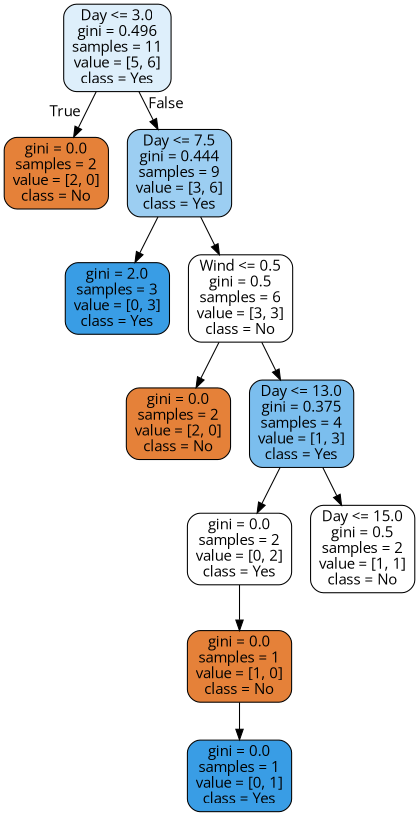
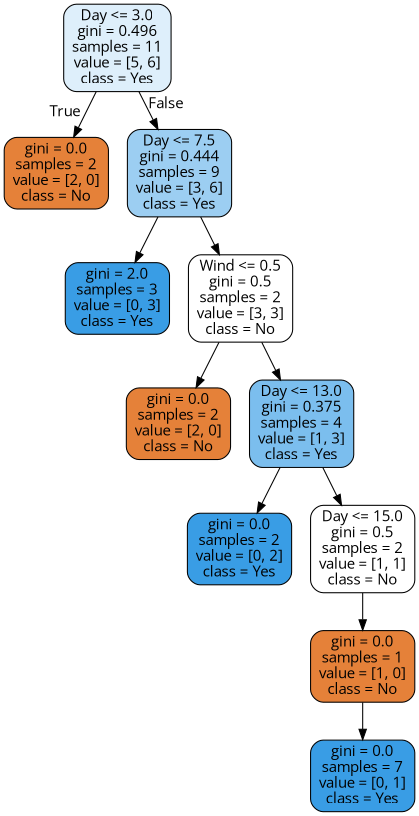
  digraph {
    fontname="Open Sans"
    node [color=black fillcolor="#e58139" fontname="Open Sans" shape=box style="filled, rounded"]
    edge [fontname="Open Sans"]
    n1 [fillcolor="#deeffb" label="Day <= 3.0\ngini = 0.496\nsamples = 11\nvalue = [5, 6]\nclass = Yes"]
    n2 [label="gini = 0.0\nsamples = 2\nvalue = [2, 0]\nclass = No"]
    n3 [fillcolor="#9ccef2" label="Day <= 7.5\ngini = 0.444\nsamples = 9\nvalue = [3, 6]\nclass = Yes"]
    n4 [fillcolor="#399de5" label="gini = 2.0\nsamples = 3\nvalue = [0, 3]\nclass = Yes"]
-   n5 [fillcolor="#ffffff" label="Wind <= 0.5\ngini = 0.5\nsamples = 6\nvalue = [3, 3]\nclass = No"]
+   n5 [fillcolor="#ffffff" label="Wind <= 0.5\ngini = 0.5\nsamples = 2\nvalue = [3, 3]\nclass = No"]
    n6 [label="gini = 0.0\nsamples = 2\nvalue = [2, 0]\nclass = No"]
    n7 [fillcolor="#7bbeee" label="Day <= 13.0\ngini = 0.375\nsamples = 4\nvalue = [1, 3]\nclass = Yes"]
-   n8 [fillcolor="#ffffff" label="gini = 0.0\nsamples = 2\nvalue = [0, 2]\nclass = Yes"]
+   n8 [fillcolor="#399de5" label="gini = 0.0\nsamples = 2\nvalue = [0, 2]\nclass = Yes"]
    n9 [fillcolor="#ffffff" label="Day <= 15.0\ngini = 0.5\nsamples = 2\nvalue = [1, 1]\nclass = No"]
    n10 [label="gini = 0.0\nsamples = 1\nvalue = [1, 0]\nclass = No"]
-   n11 [fillcolor="#399de5" label="gini = 0.0\nsamples = 1\nvalue = [0, 1]\nclass = Yes"]
+   n11 [fillcolor="#399de5" label="gini = 0.0\nsamples = 7\nvalue = [0, 1]\nclass = Yes"]
    n1 -> n2 [headlabel=True labelangle=45 labeldistance=2.5]
    n1 -> n3 [headlabel=False labelangle=-45 labeldistance=2.5]
    n3 -> n4
    n3 -> n5
    n5 -> n6
    n5 -> n7
    n7 -> n8
    n7 -> n9
-   n8 -> n10
+   n9 -> n10
    n10 -> n11
  }
